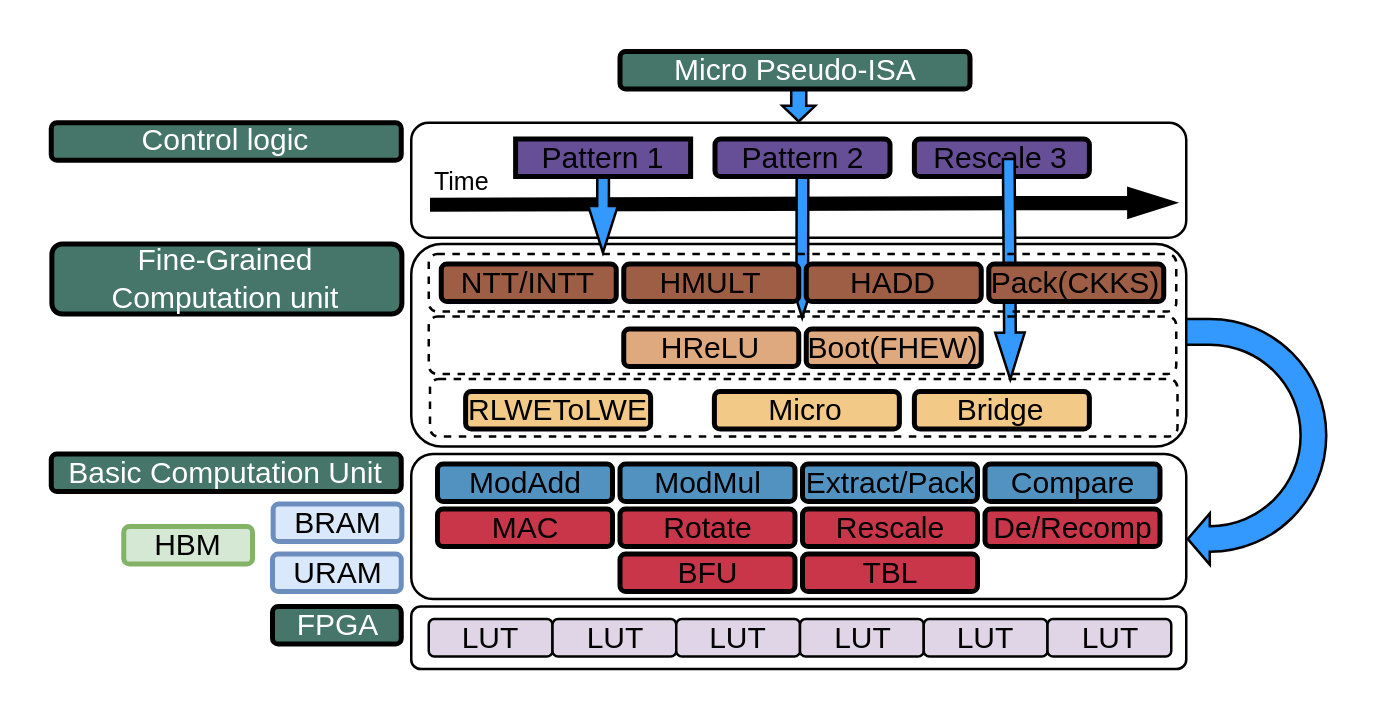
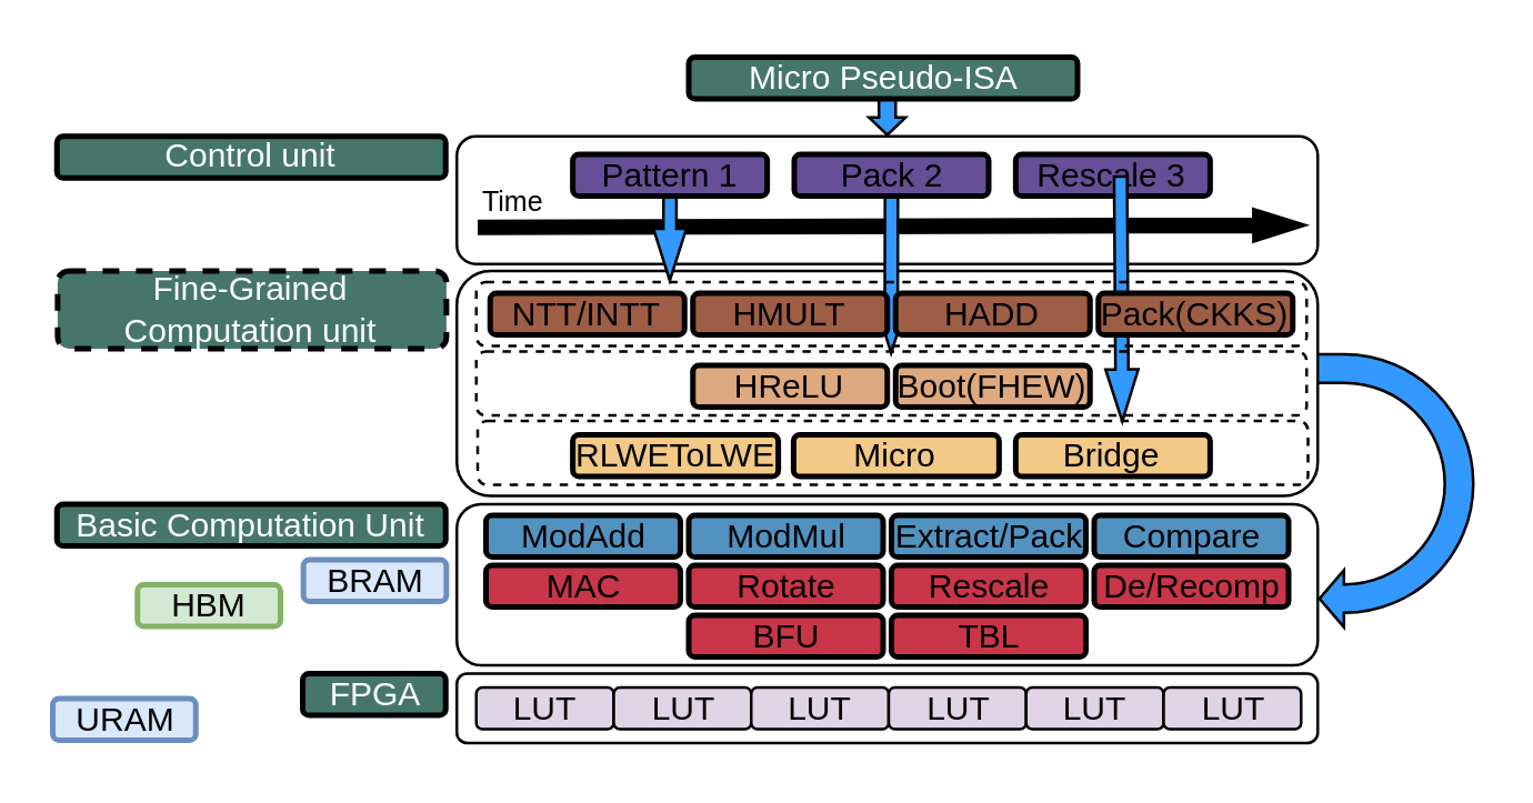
  <mxCell id="0" />
  <mxCell id="1" parent="0" />
  <mxCell id="2" value="" style="rounded=1;whiteSpace=wrap;html=1;fillColor=none;" vertex="1" parent="1"><mxGeometry x="164" y="97" width="310" height="81" as="geometry" /></mxCell>
  <mxCell id="3" value="LUT" style="rounded=1;whiteSpace=wrap;html=1;fillColor=#e0d5e7;" vertex="1" parent="1"><mxGeometry x="171" y="247" width="49.5" height="15" as="geometry" /></mxCell>
  <mxCell id="4" value="FPGA" style="rounded=1;whiteSpace=wrap;html=1;fontStyle=0;strokeWidth=2;strokeColor=default;fillColor=#46766A;fontColor=#FFFFFF;" vertex="1" parent="1"><mxGeometry x="108.5" y="242" width="51.5" height="15" as="geometry" /></mxCell>
  <mxCell id="5" value="Basic Computation Unit" style="rounded=1;whiteSpace=wrap;html=1;fontStyle=0;strokeWidth=2;strokeColor=default;fillColor=#46766A;fontColor=#FFFFFF;" vertex="1" parent="1"><mxGeometry x="20" y="181" width="140" height="15" as="geometry" /></mxCell>
- <mxCell id="6" value="Fine-Grained Computation unit" style="rounded=1;whiteSpace=wrap;html=1;fontStyle=0;strokeWidth=2;strokeColor=default;fillColor=#46766A;fontColor=#FFFFFF;" vertex="1" parent="1"><mxGeometry x="20.25" y="97" width="140" height="28" as="geometry" /></mxCell>
- <mxCell id="7" value="Control logic" style="rounded=1;whiteSpace=wrap;html=1;fontStyle=0;strokeWidth=2;strokeColor=default;fillColor=#46766A;fontColor=#FFFFFF;" vertex="1" parent="1"><mxGeometry x="20" y="48.5" width="140" height="15" as="geometry" /></mxCell>
+ <mxCell id="6" value="Fine-Grained Computation unit" style="rounded=1;whiteSpace=wrap;html=1;fontStyle=0;strokeWidth=2;strokeColor=default;fillColor=#46766A;fontColor=#FFFFFF;dashed=1;" vertex="1" parent="1"><mxGeometry x="20.25" y="97" width="140" height="28" as="geometry" /></mxCell>
+ <mxCell id="7" value="Control unit" style="rounded=1;whiteSpace=wrap;html=1;fontStyle=0;strokeWidth=2;strokeColor=default;fillColor=#46766A;fontColor=#FFFFFF;" vertex="1" parent="1"><mxGeometry x="20" y="48.5" width="140" height="15" as="geometry" /></mxCell>
  <mxCell id="8" value="HBM&lt;span style=&quot;color: rgba(0, 0, 0, 0); font-family: monospace; font-size: 0px; text-align: start; text-wrap-mode: nowrap;&quot;&gt;%3CmxGraphModel%3E%3Croot%3E%3CmxCell%20id%3D%220%22%2F%3E%3CmxCell%20id%3D%221%22%20parent%3D%220%22%2F%3E%3CmxCell%20id%3D%222%22%20value%3D%22CKKS%22%20style%3D%22rounded%3D1%3BwhiteSpace%3Dwrap%3Bhtml%3D1%3BstrokeColor%3Ddefault%3BfillColor%3D%238e413d%3BfontStyle%3D0%3BstrokeWidth%3D2%3BfontColor%3D%23FFFFFF%3B%22%20vertex%3D%221%22%20parent%3D%221%22%3E%3CmxGeometry%20x%3D%22332%22%20y%3D%22200%22%20width%3D%2251.5%22%20height%3D%2215%22%20as%3D%22geometry%22%2F%3E%3C%2FmxCell%3E%3C%2Froot%3E%3C%2FmxGraphModel%3E&lt;/span&gt;" style="rounded=1;whiteSpace=wrap;html=1;strokeColor=#82b366;fillColor=#d5e8d4;fontStyle=0;strokeWidth=2;" vertex="1" parent="1"><mxGeometry x="49" y="210" width="51.5" height="15" as="geometry" /></mxCell>
  <mxCell id="9" value="BRAM" style="rounded=1;whiteSpace=wrap;html=1;strokeColor=#6c8ebf;fillColor=#dae8fc;fontStyle=0;strokeWidth=2;" vertex="1" parent="1"><mxGeometry x="108.75" y="201" width="51.5" height="15" as="geometry" /></mxCell>
- <mxCell id="10" value="URAM" style="rounded=1;whiteSpace=wrap;html=1;strokeColor=#6c8ebf;fillColor=#dae8fc;fontStyle=0;strokeWidth=2;" vertex="1" parent="1"><mxGeometry x="108.5" y="221" width="51.5" height="15" as="geometry" /></mxCell>
+ <mxCell id="10" value="URAM" style="rounded=1;whiteSpace=wrap;html=1;strokeColor=#6c8ebf;fillColor=#dae8fc;fontStyle=0;strokeWidth=2;" vertex="1" parent="1"><mxGeometry x="18.5" y="251" width="51.5" height="15" as="geometry" /></mxCell>
  <mxCell id="11" value="" style="rounded=1;whiteSpace=wrap;html=1;fillColor=none;" vertex="1" parent="1"><mxGeometry x="164" y="242" width="310" height="25" as="geometry" /></mxCell>
  <mxCell id="12" value="LUT" style="rounded=1;whiteSpace=wrap;html=1;fillColor=#e0d5e7;" vertex="1" parent="1"><mxGeometry x="220.5" y="247" width="49.5" height="15" as="geometry" /></mxCell>
  <mxCell id="13" value="LUT" style="rounded=1;whiteSpace=wrap;html=1;fillColor=#e0d5e7;" vertex="1" parent="1"><mxGeometry x="270" y="247" width="49.5" height="15" as="geometry" /></mxCell>
  <mxCell id="14" value="LUT" style="rounded=1;whiteSpace=wrap;html=1;fillColor=#e0d5e7;" vertex="1" parent="1"><mxGeometry x="319.5" y="247" width="49.5" height="15" as="geometry" /></mxCell>
  <mxCell id="15" value="LUT" style="rounded=1;whiteSpace=wrap;html=1;fillColor=#e0d5e7;" vertex="1" parent="1"><mxGeometry x="369" y="247" width="49.5" height="15" as="geometry" /></mxCell>
  <mxCell id="16" value="LUT" style="rounded=1;whiteSpace=wrap;html=1;fillColor=#e0d5e7;" vertex="1" parent="1"><mxGeometry x="418.5" y="247" width="49.5" height="15" as="geometry" /></mxCell>
  <mxCell id="17" value="" style="rounded=1;whiteSpace=wrap;html=1;fillColor=none;" vertex="1" parent="1"><mxGeometry x="164" y="181" width="310" height="58" as="geometry" /></mxCell>
  <mxCell id="18" value="ModAdd" style="rounded=1;whiteSpace=wrap;html=1;fillColor=#5292C0;strokeWidth=2;glass=0;shadow=0;" vertex="1" parent="1"><mxGeometry x="174.5" y="185" width="70" height="15" as="geometry" /></mxCell>
  <mxCell id="19" value="ModMul" style="rounded=1;whiteSpace=wrap;html=1;fillColor=#5292C0;strokeWidth=2;glass=0;shadow=0;" vertex="1" parent="1"><mxGeometry x="247.5" y="185" width="70" height="15" as="geometry" /></mxCell>
  <mxCell id="20" value="BFU" style="rounded=1;whiteSpace=wrap;html=1;fillColor=#C93649;strokeWidth=2;glass=0;shadow=0;" vertex="1" parent="1"><mxGeometry x="247.5" y="221" width="70" height="15" as="geometry" /></mxCell>
  <mxCell id="21" value="De/Recomp" style="rounded=1;whiteSpace=wrap;html=1;fillColor=#C93649;strokeWidth=2;glass=0;shadow=0;" vertex="1" parent="1"><mxGeometry x="393.5" y="203" width="70" height="15" as="geometry" /></mxCell>
  <mxCell id="22" value="MAC" style="rounded=1;whiteSpace=wrap;html=1;fillColor=#C93649;strokeWidth=2;glass=0;shadow=0;" vertex="1" parent="1"><mxGeometry x="174.5" y="203" width="70" height="15" as="geometry" /></mxCell>
  <mxCell id="23" value="Rotate" style="rounded=1;whiteSpace=wrap;html=1;fillColor=#C93649;strokeWidth=2;glass=0;shadow=0;" vertex="1" parent="1"><mxGeometry x="247.5" y="203" width="70" height="15" as="geometry" /></mxCell>
  <mxCell id="24" value="Rescale" style="rounded=1;whiteSpace=wrap;html=1;fillColor=#C93649;strokeWidth=2;glass=0;shadow=0;" vertex="1" parent="1"><mxGeometry x="320.5" y="203" width="70" height="15" as="geometry" /></mxCell>
  <mxCell id="25" value="Compare" style="rounded=1;whiteSpace=wrap;html=1;fillColor=#5292C0;strokeWidth=2;glass=0;shadow=0;" vertex="1" parent="1"><mxGeometry x="393.5" y="185" width="70" height="15" as="geometry" /></mxCell>
  <mxCell id="26" value="Extract/Pack" style="rounded=1;whiteSpace=wrap;html=1;fillColor=#5292C0;strokeWidth=2;" vertex="1" parent="1"><mxGeometry x="320.5" y="185" width="70" height="15" as="geometry" /></mxCell>
  <mxCell id="27" value="TBL" style="rounded=1;whiteSpace=wrap;html=1;fillColor=#C93649;strokeWidth=2;" vertex="1" parent="1"><mxGeometry x="320.5" y="221" width="70" height="15" as="geometry" /></mxCell>
  <mxCell id="28" value="NTT/INTT" style="rounded=1;whiteSpace=wrap;html=1;fillColor=#9E5E45;strokeWidth=2;glass=0;shadow=0;" vertex="1" parent="1"><mxGeometry x="176" y="105" width="70" height="15" as="geometry" /></mxCell>
  <mxCell id="29" value="Bridge" style="rounded=1;whiteSpace=wrap;html=1;fillColor=#F2C987;strokeWidth=2;glass=0;shadow=0;" vertex="1" parent="1"><mxGeometry x="365.25" y="156" width="70" height="15" as="geometry" /></mxCell>
  <mxCell id="30" value="Micro" style="rounded=1;whiteSpace=wrap;html=1;fillColor=#F2C987;strokeWidth=2;glass=0;shadow=0;" vertex="1" parent="1"><mxGeometry x="285.25" y="156" width="74" height="15" as="geometry" /></mxCell>
  <mxCell id="31" value="HReLU" style="rounded=1;whiteSpace=wrap;html=1;fillColor=#DEA97F;strokeWidth=2;glass=0;shadow=0;" vertex="1" parent="1"><mxGeometry x="249" y="131" width="70" height="15" as="geometry" /></mxCell>
  <mxCell id="32" value="Boot(FHEW)" style="rounded=1;whiteSpace=wrap;html=1;fillColor=#DEA97F;strokeWidth=2;glass=0;shadow=0;" vertex="1" parent="1"><mxGeometry x="322" y="131" width="70" height="15" as="geometry" /></mxCell>
- <mxCell id="33" value="RLWEToLWE" style="rounded=1;whiteSpace=wrap;html=1;fillColor=#F2C987;strokeWidth=2;glass=0;shadow=0;" vertex="1" parent="1"><mxGeometry x="185.75" y="156" width="74" height="15" as="geometry" /></mxCell>
+ <mxCell id="33" value="RLWEToLWE" style="rounded=1;whiteSpace=wrap;html=1;fillColor=#F2C987;strokeWidth=2;glass=0;shadow=0;" vertex="1" parent="1"><mxGeometry x="205.75" y="156" width="74" height="15" as="geometry" /></mxCell>
  <mxCell id="34" value="" style="rounded=1;whiteSpace=wrap;html=1;fillColor=none;dashed=1;" vertex="1" parent="1"><mxGeometry x="171.5" y="151" width="299" height="23" as="geometry" /></mxCell>
  <mxCell id="35" value="" style="rounded=1;whiteSpace=wrap;html=1;fillColor=none;" vertex="1" parent="1"><mxGeometry x="164" y="48.5" width="310" height="46" as="geometry" /></mxCell>
  <mxCell id="36" value="" style="shape=flexArrow;endArrow=classic;html=1;rounded=0;width=4.667;endSize=5.887;endWidth=6.111;fillColor=#000000;" edge="1" parent="1"><mxGeometry width="50" height="50" relative="1" as="geometry"><mxPoint x="171.5" y="81.28" as="sourcePoint" /><mxPoint x="470" y="80.5" as="targetPoint" /></mxGeometry></mxCell>
- <mxCell id="37" value="Pattern 1" style="whiteSpace=wrap;html=1;fillColor=#664F97;strokeWidth=2;glass=0;shadow=0;rounded=0;" vertex="1" parent="1"><mxGeometry x="205.75" y="55" width="70" height="15" as="geometry" /></mxCell>
- <mxCell id="38" value="Pattern 2" style="rounded=1;whiteSpace=wrap;html=1;fillColor=#664F97;strokeWidth=2;glass=0;shadow=0;" vertex="1" parent="1"><mxGeometry x="285.5" y="55" width="70" height="15" as="geometry" /></mxCell>
+ <mxCell id="37" value="Pattern 1" style="rounded=1;whiteSpace=wrap;html=1;fillColor=#664F97;strokeWidth=2;glass=0;shadow=0;" vertex="1" parent="1"><mxGeometry x="205.75" y="55" width="70" height="15" as="geometry" /></mxCell>
+ <mxCell id="38" value="Pack 2" style="rounded=1;whiteSpace=wrap;html=1;fillColor=#664F97;strokeWidth=2;glass=0;shadow=0;" vertex="1" parent="1"><mxGeometry x="285.5" y="55" width="70" height="15" as="geometry" /></mxCell>
  <mxCell id="39" value="Rescale 3" style="rounded=1;whiteSpace=wrap;html=1;fillColor=#664F97;strokeWidth=2;" vertex="1" parent="1"><mxGeometry x="365.25" y="55" width="70" height="15" as="geometry" /></mxCell>
  <mxCell id="40" value="" style="shape=flexArrow;endArrow=classic;html=1;rounded=0;width=4.667;endSize=5.887;endWidth=6.111;fillColor=#3399FF;entryX=0.233;entryY=-0.001;entryDx=0;entryDy=0;exitX=0.5;exitY=1;exitDx=0;exitDy=0;entryPerimeter=0;" edge="1" parent="1" source="37" target="46"><mxGeometry width="50" height="50" relative="1" as="geometry"><mxPoint x="248" y="62.5" as="sourcePoint" /><mxPoint x="247.5" y="97.95" as="targetPoint" /></mxGeometry></mxCell>
  <mxCell id="41" value="" style="shape=flexArrow;endArrow=classic;html=1;rounded=0;width=4.667;endSize=5.887;endWidth=6.111;fillColor=#3399FF;entryX=0.5;entryY=0;entryDx=0;entryDy=0;exitX=0.5;exitY=1;exitDx=0;exitDy=0;" edge="1" parent="1" source="38"><mxGeometry width="50" height="50" relative="1" as="geometry"><mxPoint x="320" y="71" as="sourcePoint" /><mxPoint x="320.39" y="127" as="targetPoint" /></mxGeometry></mxCell>
  <mxCell id="42" value="" style="shape=flexArrow;endArrow=classic;html=1;rounded=0;width=4.667;endSize=5.887;endWidth=6.111;fillColor=#3399FF;exitX=0.5;exitY=1;exitDx=0;exitDy=0;entryX=0.778;entryY=1.114;entryDx=0;entryDy=0;entryPerimeter=0;" edge="1" parent="1" target="47"><mxGeometry width="50" height="50" relative="1" as="geometry"><mxPoint x="403" y="62.5" as="sourcePoint" /><mxPoint x="403" y="126.5" as="targetPoint" /></mxGeometry></mxCell>
  <mxCell id="43" value="HMULT" style="rounded=1;whiteSpace=wrap;html=1;fillColor=#9E5E45;strokeWidth=2;glass=0;shadow=0;" vertex="1" parent="1"><mxGeometry x="249" y="105" width="70" height="15" as="geometry" /></mxCell>
  <mxCell id="44" value="Pack(CKKS)" style="rounded=1;whiteSpace=wrap;html=1;fillColor=#9E5E45;strokeWidth=2;glass=0;shadow=0;" vertex="1" parent="1"><mxGeometry x="395" y="105" width="70" height="15" as="geometry" /></mxCell>
  <mxCell id="45" value="HADD" style="rounded=1;whiteSpace=wrap;html=1;fillColor=#9E5E45;strokeWidth=2;" vertex="1" parent="1"><mxGeometry x="322" y="105" width="70" height="15" as="geometry" /></mxCell>
  <mxCell id="46" value="" style="rounded=1;whiteSpace=wrap;html=1;fillColor=none;dashed=1;" vertex="1" parent="1"><mxGeometry x="171" y="101" width="299" height="23" as="geometry" /></mxCell>
  <mxCell id="47" value="" style="rounded=1;whiteSpace=wrap;html=1;fillColor=none;dashed=1;" vertex="1" parent="1"><mxGeometry x="171" y="126" width="299" height="23" as="geometry" /></mxCell>
  <mxCell id="48" value="Time" style="text;html=1;whiteSpace=wrap;strokeColor=none;fillColor=none;align=center;verticalAlign=middle;rounded=0;strokeWidth=1;fontSize=10;" vertex="1" parent="1"><mxGeometry x="168" y="63.5" width="33" height="16" as="geometry" /></mxCell>
  <mxCell id="49" value="Micro Pseudo-ISA" style="rounded=1;whiteSpace=wrap;html=1;fontStyle=0;strokeWidth=2;strokeColor=default;fillColor=#46766A;fontColor=#FFFFFF;" vertex="1" parent="1"><mxGeometry x="247.5" y="20" width="140" height="15" as="geometry" /></mxCell>
  <mxCell id="50" value="" style="shape=flexArrow;endArrow=classic;html=1;rounded=0;width=6.027;endSize=1.759;endWidth=6.111;fillColor=#3399FF;entryX=0.5;entryY=0;entryDx=0;entryDy=0;exitX=0.5;exitY=1;exitDx=0;exitDy=0;" edge="1" parent="1" target="35"><mxGeometry width="50" height="50" relative="1" as="geometry"><mxPoint x="319" y="35" as="sourcePoint" /><mxPoint x="362" y="10.5" as="targetPoint" /></mxGeometry></mxCell>
  <mxCell id="51" value="" style="html=1;shadow=0;dashed=0;align=center;verticalAlign=middle;shape=mxgraph.arrows2.uTurnArrow;dy=5.13;arrowHead=20.49;dx2=8.8;rotation=-180;fillColor=#3399FF;" vertex="1" parent="1"><mxGeometry x="474" y="127" width="56" height="98.27" as="geometry" /></mxCell>
